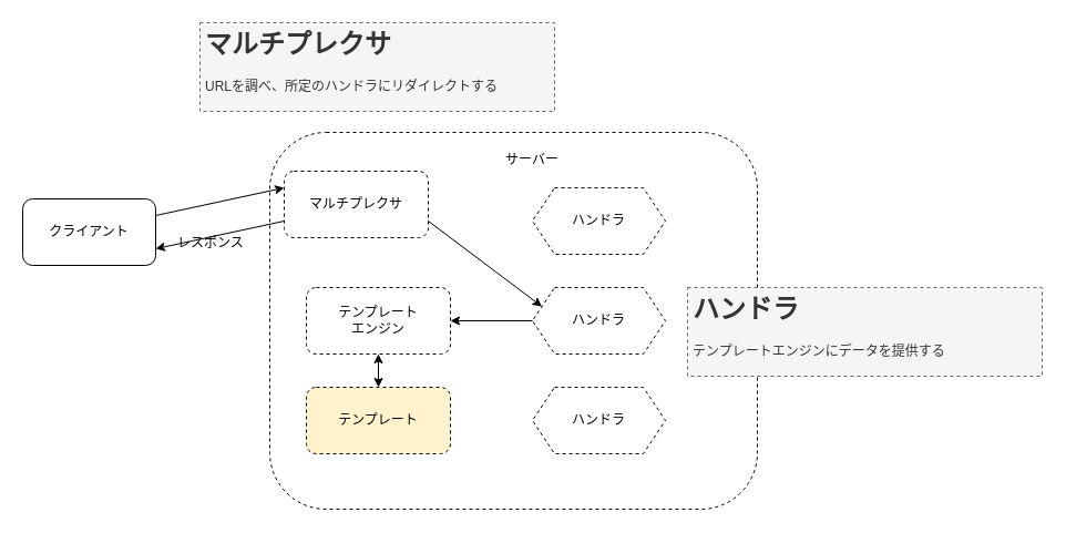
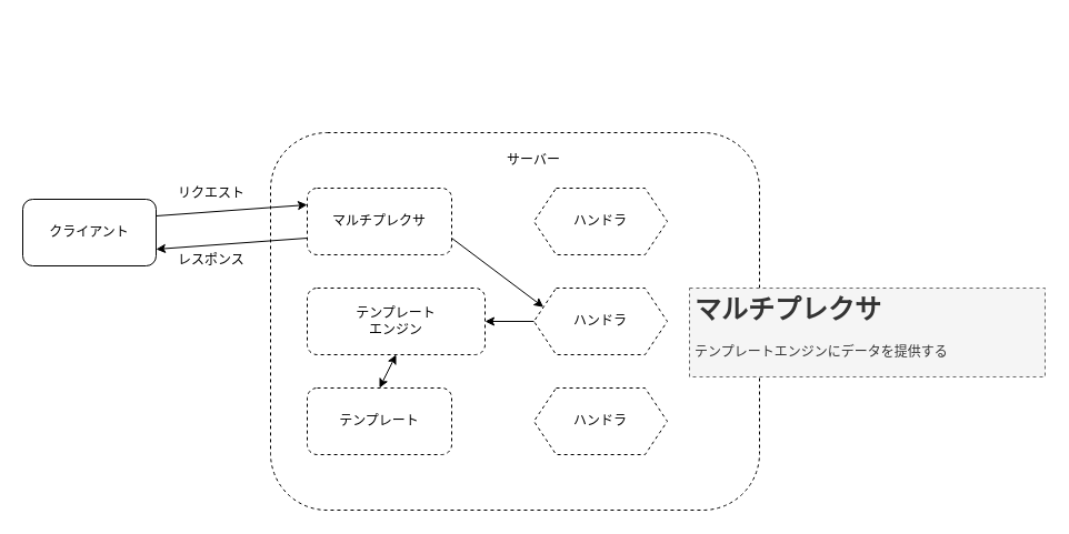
  <mxCell id="0" />
  <mxCell id="1" parent="0" />
  <mxCell id="2" value="" style="group" vertex="1" connectable="0" parent="1"><mxGeometry x="243" y="119" width="440" height="340" as="geometry" /></mxCell>
  <mxCell id="3" value="" style="rounded=1;whiteSpace=wrap;html=1;dashed=1;" vertex="1" parent="2"><mxGeometry width="440" height="340" as="geometry" /></mxCell>
- <mxCell id="4" value="マルチプレクサ" style="rounded=1;whiteSpace=wrap;html=1;dashed=1;" vertex="1" parent="2"><mxGeometry x="13" y="35" width="130" height="60" as="geometry" /></mxCell>
+ <mxCell id="4" value="マルチプレクサ" style="rounded=1;whiteSpace=wrap;html=1;dashed=1;" vertex="1" parent="2"><mxGeometry x="33" y="50" width="130" height="60" as="geometry" /></mxCell>
  <mxCell id="5" value="サーバー" style="text;html=1;strokeColor=none;fillColor=none;align=center;verticalAlign=middle;whiteSpace=wrap;rounded=0;dashed=1;" vertex="1" parent="2"><mxGeometry x="197" y="10" width="80" height="30" as="geometry" /></mxCell>
- <mxCell id="6" value="テンプレート&lt;br&gt;エンジン" style="rounded=1;whiteSpace=wrap;html=1;dashed=1;" vertex="1" parent="2"><mxGeometry x="33" y="140" width="130" height="60" as="geometry" /></mxCell>
- <mxCell id="7" value="テンプレート" style="rounded=1;whiteSpace=wrap;html=1;dashed=1;fillColor=#fff2cc;" vertex="1" parent="2"><mxGeometry x="33" y="230" width="130" height="60" as="geometry" /></mxCell>
+ <mxCell id="6" value="テンプレート&lt;br&gt;エンジン" style="rounded=1;whiteSpace=wrap;html=1;dashed=1;" vertex="1" parent="2"><mxGeometry x="33" y="140" width="160" height="60" as="geometry" /></mxCell>
+ <mxCell id="7" value="テンプレート" style="rounded=1;whiteSpace=wrap;html=1;dashed=1;" vertex="1" parent="2"><mxGeometry x="33" y="230" width="130" height="60" as="geometry" /></mxCell>
  <mxCell id="8" value="ハンドラ" style="shape=hexagon;perimeter=hexagonPerimeter2;whiteSpace=wrap;html=1;fixedSize=1;dashed=1;" vertex="1" parent="2"><mxGeometry x="237" y="50" width="120" height="60" as="geometry" /></mxCell>
  <mxCell id="9" value="ハンドラ" style="shape=hexagon;perimeter=hexagonPerimeter2;whiteSpace=wrap;html=1;fixedSize=1;dashed=1;" vertex="1" parent="2"><mxGeometry x="237" y="140" width="120" height="60" as="geometry" /></mxCell>
  <mxCell id="10" value="ハンドラ" style="shape=hexagon;perimeter=hexagonPerimeter2;whiteSpace=wrap;html=1;fixedSize=1;dashed=1;" vertex="1" parent="2"><mxGeometry x="237" y="230" width="120" height="60" as="geometry" /></mxCell>
  <mxCell id="11" value="" style="endArrow=classic;html=1;rounded=0;entryX=0;entryY=0.25;entryDx=0;entryDy=0;exitX=1;exitY=0.75;exitDx=0;exitDy=0;" edge="1" parent="2" source="4" target="9"><mxGeometry width="50" height="50" relative="1" as="geometry"><mxPoint x="97" y="330" as="sourcePoint" /><mxPoint x="147" y="280" as="targetPoint" /></mxGeometry></mxCell>
  <mxCell id="12" value="" style="endArrow=classic;html=1;rounded=0;entryX=1;entryY=0.5;entryDx=0;entryDy=0;exitX=0;exitY=0.5;exitDx=0;exitDy=0;" edge="1" parent="2" source="9" target="6"><mxGeometry width="50" height="50" relative="1" as="geometry"><mxPoint x="173" y="105" as="sourcePoint" /><mxPoint x="255.571" y="167.143" as="targetPoint" /></mxGeometry></mxCell>
  <mxCell id="13" value="クライアント" style="rounded=1;whiteSpace=wrap;html=1;" vertex="1" parent="1"><mxGeometry x="20" y="179" width="120" height="60" as="geometry" /></mxCell>
  <mxCell id="14" value="" style="endArrow=classic;html=1;rounded=0;exitX=1;exitY=0.25;exitDx=0;exitDy=0;entryX=0;entryY=0.25;entryDx=0;entryDy=0;" edge="1" parent="1" source="13" target="4"><mxGeometry width="50" height="50" relative="1" as="geometry"><mxPoint x="340" y="479" as="sourcePoint" /><mxPoint x="390" y="429" as="targetPoint" /></mxGeometry></mxCell>
+ <mxCell id="15" value="リクエスト" style="text;html=1;strokeColor=none;fillColor=none;align=center;verticalAlign=middle;whiteSpace=wrap;rounded=0;dashed=1;" vertex="1" parent="1"><mxGeometry x="150" y="159" width="80" height="30" as="geometry" /></mxCell>
  <mxCell id="16" value="" style="endArrow=classic;html=1;rounded=0;exitX=0;exitY=0.75;exitDx=0;exitDy=0;entryX=1;entryY=0.75;entryDx=0;entryDy=0;" edge="1" parent="1" source="4" target="13"><mxGeometry width="50" height="50" relative="1" as="geometry"><mxPoint x="150" y="194" as="sourcePoint" /><mxPoint x="273" y="194" as="targetPoint" /></mxGeometry></mxCell>
- <mxCell id="17" value="レスポンス" style="text;html=1;strokeColor=none;fillColor=none;align=center;verticalAlign=middle;whiteSpace=wrap;rounded=0;dashed=1;" vertex="1" parent="1"><mxGeometry x="150" y="204" width="80" height="30" as="geometry" /></mxCell>
+ <mxCell id="17" value="レスポンス" style="text;html=1;strokeColor=none;fillColor=none;align=center;verticalAlign=middle;whiteSpace=wrap;rounded=0;dashed=1;" vertex="1" parent="1"><mxGeometry x="150" y="219" width="80" height="30" as="geometry" /></mxCell>
  <mxCell id="18" value="" style="endArrow=classic;startArrow=classic;html=1;rounded=0;entryX=0.5;entryY=1;entryDx=0;entryDy=0;" edge="1" parent="1" target="6"><mxGeometry width="50" height="50" relative="1" as="geometry"><mxPoint x="341" y="349" as="sourcePoint" /><mxPoint x="390" y="399" as="targetPoint" /></mxGeometry></mxCell>
- <mxCell id="19" value="&lt;h1&gt;マルチプレクサ&lt;/h1&gt;&lt;div&gt;URLを調べ、所定のハンドラにリダイレクトする&lt;/div&gt;&lt;div&gt;&lt;br&gt;&lt;/div&gt;" style="text;html=1;strokeColor=#666666;fillColor=#f5f5f5;spacing=5;spacingTop=-20;whiteSpace=wrap;overflow=hidden;rounded=0;dashed=1;fontColor=#333333;" vertex="1" parent="1"><mxGeometry x="180" y="20" width="320" height="80" as="geometry" /></mxCell>
- <mxCell id="20" value="&lt;h1&gt;ハンドラ&lt;/h1&gt;&lt;div&gt;テンプレートエンジンにデータを提供する&lt;/div&gt;&lt;div&gt;&lt;br&gt;&lt;/div&gt;" style="text;html=1;strokeColor=#666666;fillColor=#f5f5f5;spacing=5;spacingTop=-20;whiteSpace=wrap;overflow=hidden;rounded=0;dashed=1;fontColor=#333333;" vertex="1" parent="1"><mxGeometry x="620" y="259" width="320" height="80" as="geometry" /></mxCell>
+ <mxCell id="20" value="&lt;h1&gt;マルチプレクサ&lt;/h1&gt;&lt;div&gt;テンプレートエンジンにデータを提供する&lt;/div&gt;&lt;div&gt;&lt;br&gt;&lt;/div&gt;" style="text;html=1;strokeColor=#666666;fillColor=#f5f5f5;spacing=5;spacingTop=-20;whiteSpace=wrap;overflow=hidden;rounded=0;dashed=1;fontColor=#333333;" vertex="1" parent="1"><mxGeometry x="620" y="259" width="320" height="80" as="geometry" /></mxCell>
